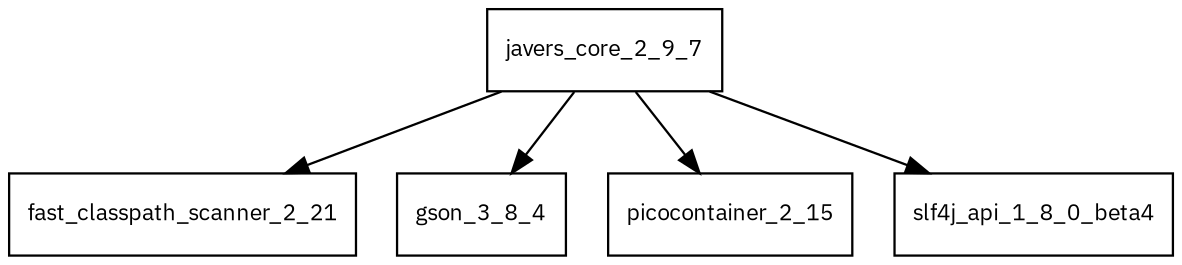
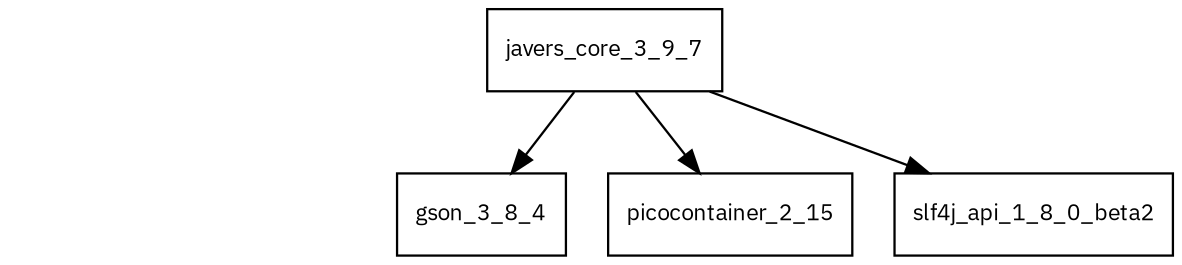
  digraph {
    fontname="IBM Plex Sans"
    node [fontname="IBM Plex Sans" fontsize=10.0 shape=box]
    edge [fontname="IBM Plex Sans"]
-   javers_core_3_9_7 [label=javers_core_2_9_7]
-   fast_classpath_scanner_2_21
+   javers_core_3_9_7
    n3 [label=gson_3_8_4]
    picocontainer_2_15
-   slf4j_api_1_8_0_beta2 [label=slf4j_api_1_8_0_beta4]
-   javers_core_3_9_7 -> fast_classpath_scanner_2_21
+   slf4j_api_1_8_0_beta2
    javers_core_3_9_7 -> n3
    javers_core_3_9_7 -> picocontainer_2_15
    javers_core_3_9_7 -> slf4j_api_1_8_0_beta2
  }
